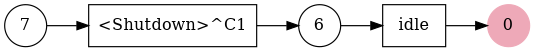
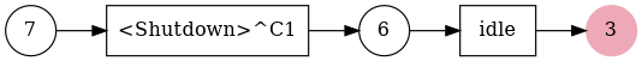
  digraph {
    rankdir=LR
    node [shape=circle]
    edge [style=solid]
    n1 [label=7]
    n2 [label="<Shutdown>^C1" shape=box]
    n3 [label=6]
    n4 [label=idle shape=box]
-   0 [color=pink2 style=filled]
+   0 [color=pink2 style=filled label=3]
    n1 -> n2
    n2 -> n3
    n3 -> n4
    n4 -> 0
  }
